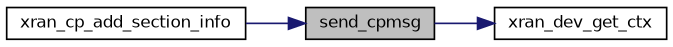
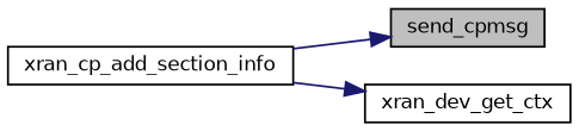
  digraph {
    rankdir=LR
    node [color=black fillcolor=white fontname=Helvetica fontsize=10 shape=record style=filled]
    edge [color=midnightblue fontname=Helvetica fontsize=10 labelfontname=Helvetica labelfontsize=10 style=solid]
    n1 [fillcolor=grey75 fontcolor=black height=0.2 label=send_cpmsg width=0.4]
    n2 [height=0.2 label=xran_dev_get_ctx width=0.4]
    n3 [height=0.2 label=xran_cp_add_section_info width=0.4]
-   n1 -> n2
+   n3 -> n2
    n3 -> n1
  }
